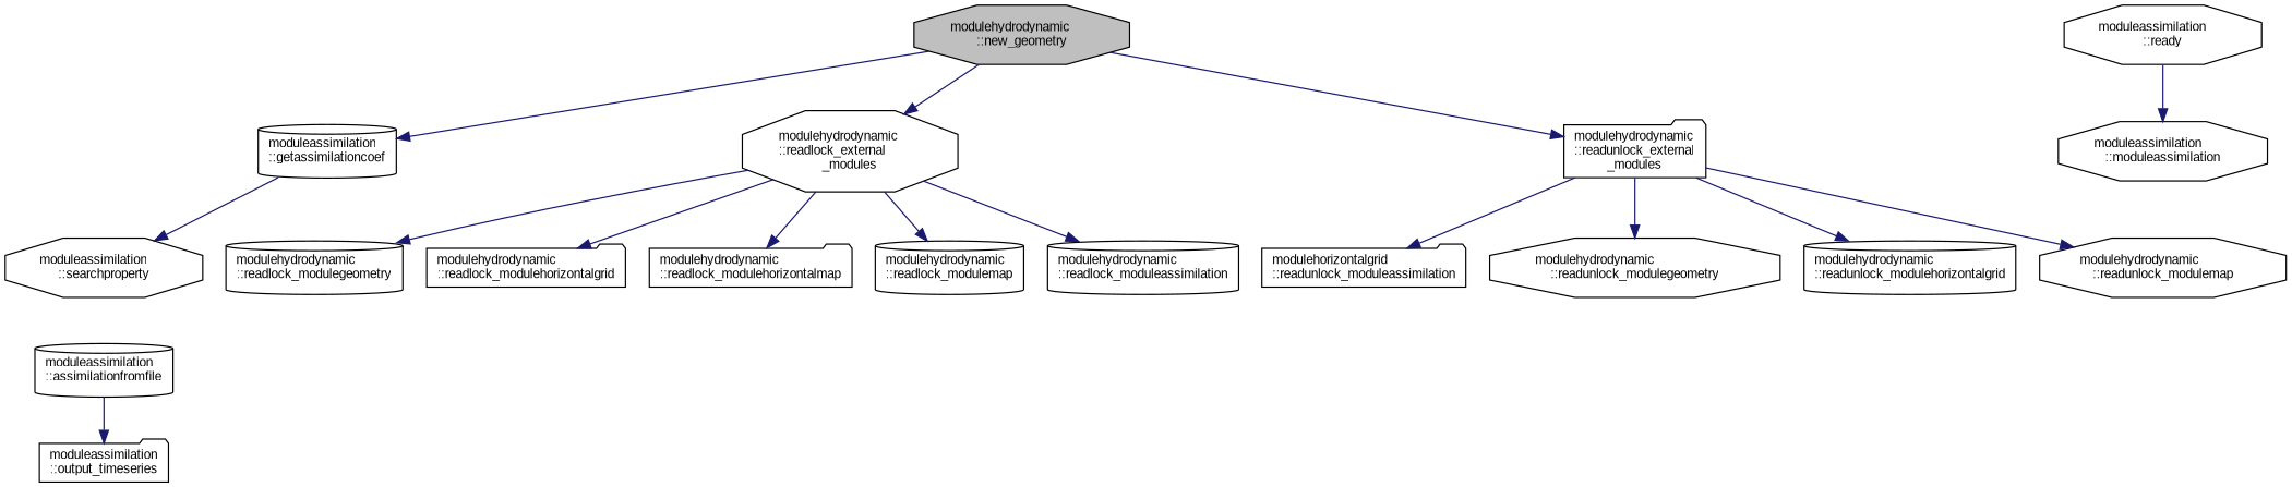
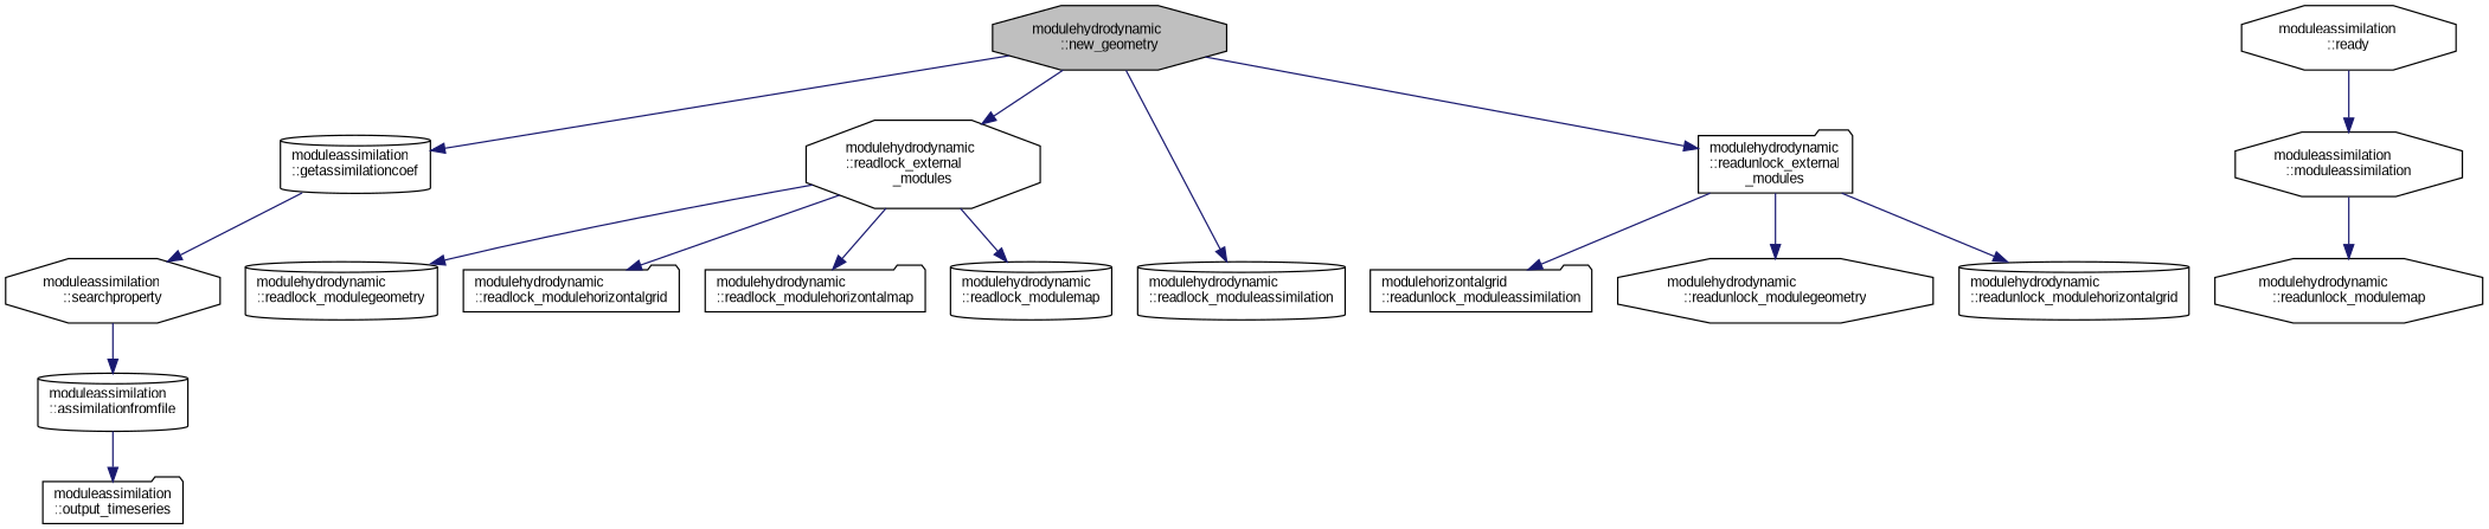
  digraph {
    fontname="Liberation Sans"
    rankdir=TB
    node [color=black fillcolor=white fontname="Liberation Sans" fontsize=10 shape=octagon style=filled]
    edge [color=midnightblue fontname="Liberation Sans" fontsize=10 labelfontname=Helvetica labelfontsize=10 style=solid]
    n1 [fillcolor=grey75 fontcolor=black height=0.2 label="modulehydrodynamic\l::new_geometry" width=0.4]
    n2 [height=0.2 label="moduleassimilation\l::getassimilationcoef" shape=cylinder width=0.4]
    n3 [height=0.2 label="modulehydrodynamic\l::readlock_external\l_modules" width=0.4]
    n4 [height=0.2 label="modulehydrodynamic\l::readunlock_external\l_modules" shape=folder width=0.4]
    n5 [height=0.2 label="moduleassimilation\l::searchproperty" width=0.4]
    n6 [height=0.2 label="modulehydrodynamic\l::readlock_moduleassimilation" shape=cylinder width=0.4]
    n7 [height=0.2 label="modulehydrodynamic\l::readlock_modulegeometry" shape=cylinder width=0.4]
    n8 [height=0.2 label="modulehydrodynamic\l::readlock_modulehorizontalgrid" shape=folder width=0.4]
    n9 [height=0.2 label="modulehydrodynamic\l::readlock_modulehorizontalmap" shape=folder width=0.4]
    n10 [height=0.2 label="modulehydrodynamic\l::readlock_modulemap" shape=cylinder width=0.4]
    n11 [height=0.2 label="modulehorizontalgrid\l::readunlock_moduleassimilation" shape=folder width=0.4]
    n12 [height=0.2 label="modulehydrodynamic\l::readunlock_modulegeometry" width=0.4]
    n13 [height=0.2 label="modulehydrodynamic\l::readunlock_modulehorizontalgrid" shape=cylinder width=0.4]
    n14 [height=0.2 label="modulehydrodynamic\l::readunlock_modulemap" width=0.4]
    n15 [height=0.2 label="moduleassimilation\l::ready" width=0.4]
    n16 [height=0.2 label="moduleassimilation\l::moduleassimilation" width=0.4]
    n17 [height=0.2 label="moduleassimilation\l::assimilationfromfile" shape=cylinder width=0.4]
    n18 [height=0.2 label="moduleassimilation\l::output_timeseries" shape=folder width=0.4]
    n1 -> n2
    n1 -> n3
    n1 -> n4
    n2 -> n5
-   n3 -> n6
+   n1 -> n6
    n3 -> n7
    n3 -> n8
    n3 -> n9
    n3 -> n10
    n4 -> n11
    n4 -> n12
    n4 -> n13
-   n4 -> n14
+   n16 -> n14
+   n5 -> n17
    n15 -> n16
    n17 -> n18
  }
